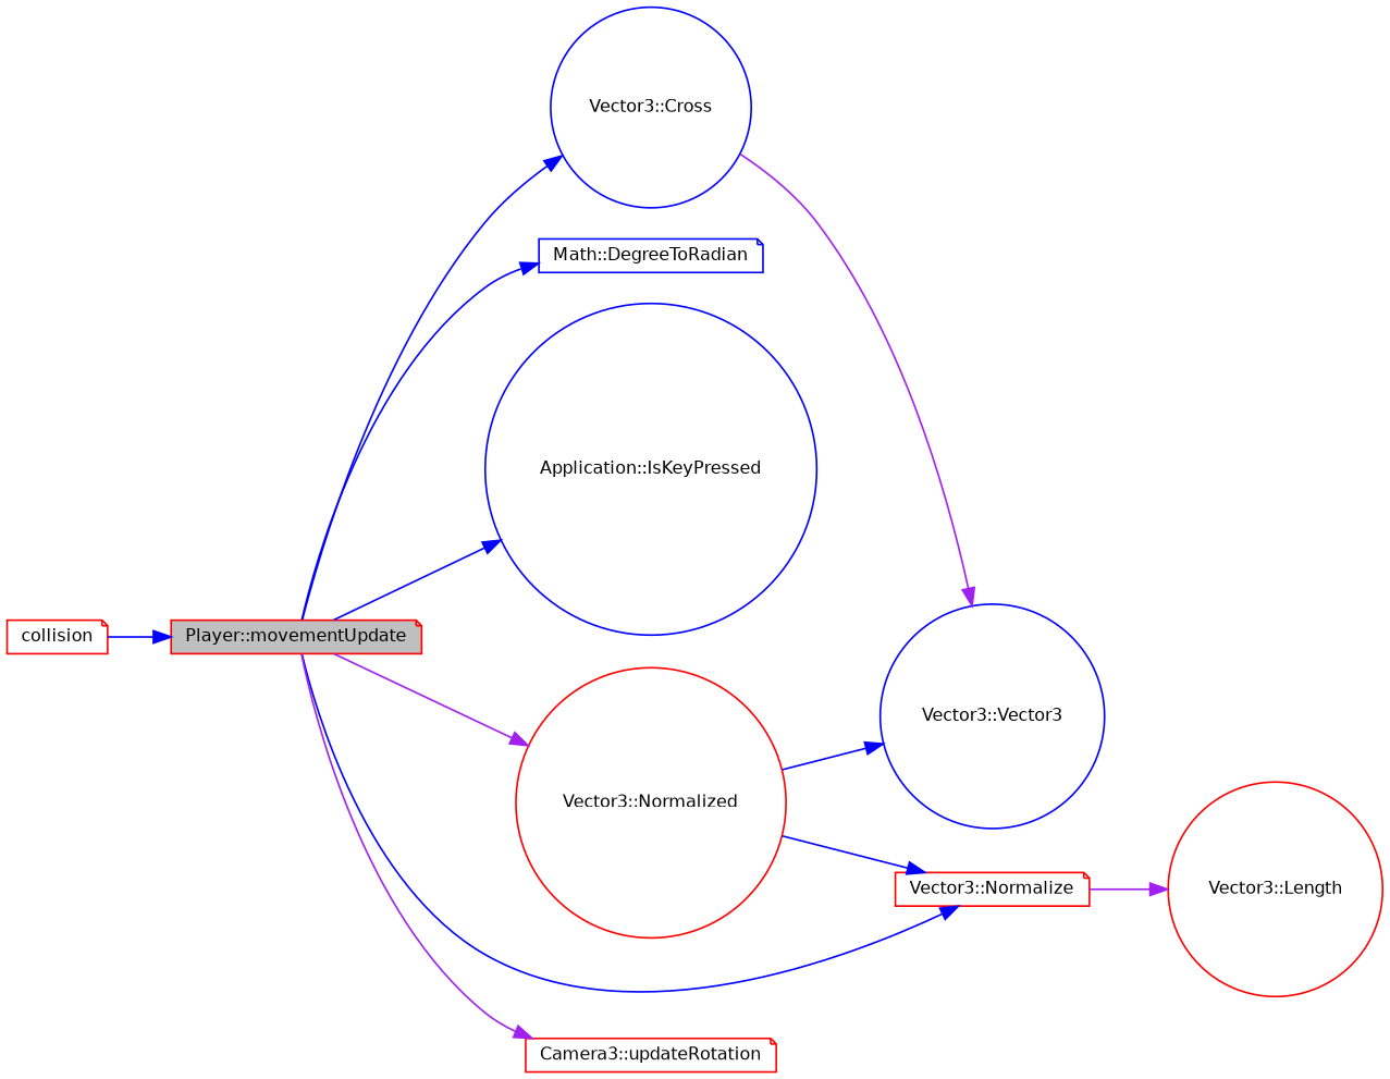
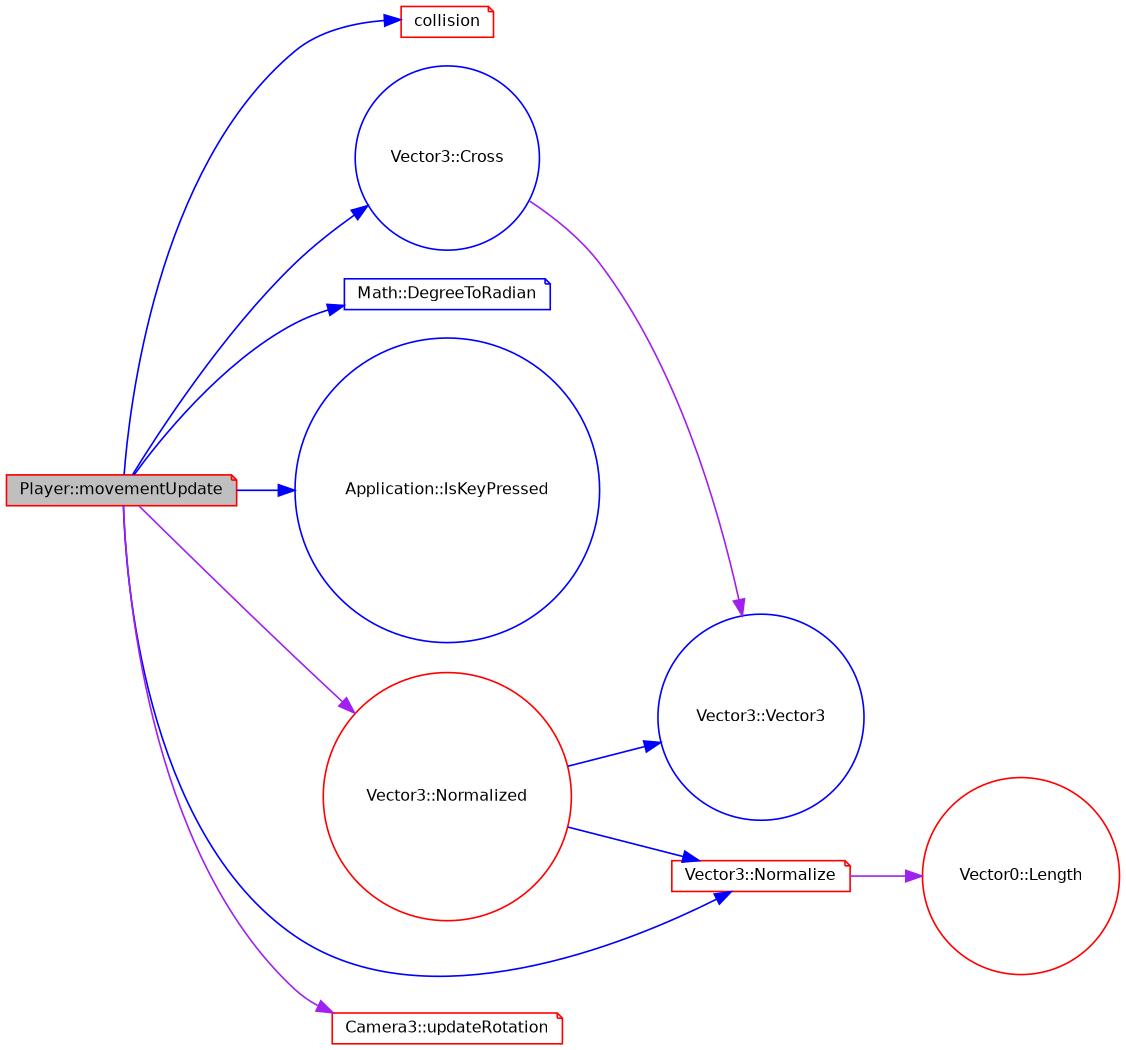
  digraph {
    rankdir=LR
    node [color=red fontname=Helvetica fontsize=10 shape=note]
    edge [color=blue fontname=Helvetica fontsize=10 labelfontname=Helvetica labelfontsize=10 style=solid]
    n1 [fillcolor=grey75 fontcolor=black height=0.2 label="Player::movementUpdate" style=filled width=0.4]
    n2 [height=0.2 label=collision width=0.4]
    n3 [color=blue height=0.2 label="Vector3::Cross" shape=circle width=0.4]
    n4 [color=blue height=0.2 label="Math::DegreeToRadian" width=0.4]
    n5 [color=blue height=0.2 label="Application::IsKeyPressed" shape=circle width=0.4]
    n6 [height=0.2 label="Vector3::Normalize" width=0.4]
    n7 [height=0.2 label="Vector3::Normalized" shape=circle width=0.4]
    n8 [height=0.2 label="Camera3::updateRotation" width=0.4]
    n9 [color=blue height=0.2 label="Vector3::Vector3" shape=circle width=0.4]
-   n10 [height=0.2 label="Vector3::Length" shape=circle width=0.4]
-   n2 -> n1
+   n10 [height=0.2 label="Vector0::Length" shape=circle width=0.4]
+   n1 -> n2
    n1 -> n3
    n1 -> n4
    n1 -> n5
    n1 -> n6
    n1 -> n7 [color=purple]
    n1 -> n8 [color=purple]
    n3 -> n9 [color=purple]
    n6 -> n10 [color=purple]
    n7 -> n6
    n7 -> n9
  }
